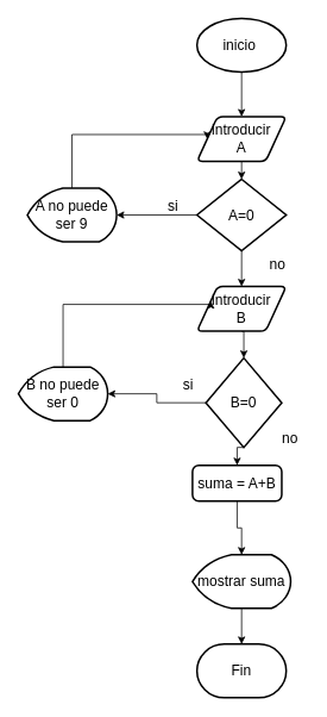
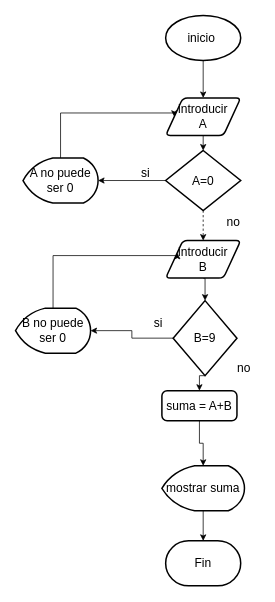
  <mxCell id="0" />
  <mxCell id="1" parent="0" />
  <mxCell id="2" style="edgeStyle=orthogonalEdgeStyle;rounded=0;orthogonalLoop=1;jettySize=auto;html=1;exitX=0.5;exitY=1;exitDx=0;exitDy=0;exitPerimeter=0;entryX=0.5;entryY=0;entryDx=0;entryDy=0;fontSize=16;" edge="1" parent="1" source="3" target="5"><mxGeometry relative="1" as="geometry" /></mxCell>
  <mxCell id="3" value="&lt;font style=&quot;vertical-align: inherit;&quot;&gt;&lt;font style=&quot;vertical-align: inherit; font-size: 16px;&quot;&gt;inicio&amp;nbsp;&lt;/font&gt;&lt;/font&gt;" style="strokeWidth=2;html=1;shape=mxgraph.flowchart.start_1;whiteSpace=wrap;" vertex="1" parent="1"><mxGeometry x="220" y="20" width="100" height="60" as="geometry" /></mxCell>
  <mxCell id="4" style="edgeStyle=orthogonalEdgeStyle;rounded=0;orthogonalLoop=1;jettySize=auto;html=1;exitX=0.5;exitY=1;exitDx=0;exitDy=0;entryX=0.5;entryY=0;entryDx=0;entryDy=0;entryPerimeter=0;fontSize=16;" edge="1" parent="1" source="5" target="15"><mxGeometry relative="1" as="geometry" /></mxCell>
  <mxCell id="5" value="introducir&lt;br&gt;A" style="shape=parallelogram;html=1;strokeWidth=2;perimeter=parallelogramPerimeter;whiteSpace=wrap;rounded=1;arcSize=12;size=0.23;fontSize=16;" vertex="1" parent="1"><mxGeometry x="220" y="130" width="100" height="50" as="geometry" /></mxCell>
  <mxCell id="6" style="edgeStyle=orthogonalEdgeStyle;rounded=0;orthogonalLoop=1;jettySize=auto;html=1;exitX=0.5;exitY=1;exitDx=0;exitDy=0;entryX=0.5;entryY=0;entryDx=0;entryDy=0;entryPerimeter=0;fontSize=16;" edge="1" parent="1" source="7" target="24"><mxGeometry relative="1" as="geometry" /></mxCell>
  <mxCell id="7" value="introducir&lt;br&gt;B" style="shape=parallelogram;html=1;strokeWidth=2;perimeter=parallelogramPerimeter;whiteSpace=wrap;rounded=1;arcSize=12;size=0.23;fontSize=16;" vertex="1" parent="1"><mxGeometry x="220" y="320" width="100" height="50" as="geometry" /></mxCell>
  <mxCell id="8" style="edgeStyle=orthogonalEdgeStyle;rounded=0;orthogonalLoop=1;jettySize=auto;html=1;exitX=0.5;exitY=1;exitDx=0;exitDy=0;entryX=0.5;entryY=0;entryDx=0;entryDy=0;entryPerimeter=0;fontSize=16;" edge="1" parent="1" source="9" target="11"><mxGeometry relative="1" as="geometry" /></mxCell>
  <mxCell id="9" value="suma = A+B" style="rounded=1;whiteSpace=wrap;html=1;absoluteArcSize=1;arcSize=14;strokeWidth=2;fontSize=16;" vertex="1" parent="1"><mxGeometry x="215" y="520" width="100" height="40" as="geometry" /></mxCell>
  <mxCell id="10" style="edgeStyle=orthogonalEdgeStyle;rounded=0;orthogonalLoop=1;jettySize=auto;html=1;exitX=0.5;exitY=1;exitDx=0;exitDy=0;exitPerimeter=0;entryX=0.5;entryY=0;entryDx=0;entryDy=0;entryPerimeter=0;fontSize=16;" edge="1" parent="1" source="11" target="12"><mxGeometry relative="1" as="geometry" /></mxCell>
  <mxCell id="11" value="mostrar suma" style="strokeWidth=2;html=1;shape=mxgraph.flowchart.display;whiteSpace=wrap;fontSize=16;" vertex="1" parent="1"><mxGeometry x="215" y="620" width="110" height="60" as="geometry" /></mxCell>
  <mxCell id="12" value="Fin" style="strokeWidth=2;html=1;shape=mxgraph.flowchart.terminator;whiteSpace=wrap;fontSize=16;" vertex="1" parent="1"><mxGeometry x="220" y="720" width="100" height="60" as="geometry" /></mxCell>
  <mxCell id="13" style="edgeStyle=orthogonalEdgeStyle;rounded=0;orthogonalLoop=1;jettySize=auto;html=1;exitX=0;exitY=0.5;exitDx=0;exitDy=0;exitPerimeter=0;fontSize=16;fontStyle=0" edge="1" parent="1" source="15" target="17"><mxGeometry relative="1" as="geometry" /></mxCell>
- <mxCell id="14" style="edgeStyle=orthogonalEdgeStyle;rounded=0;orthogonalLoop=1;jettySize=auto;html=1;exitX=0.5;exitY=1;exitDx=0;exitDy=0;exitPerimeter=0;entryX=0.5;entryY=0;entryDx=0;entryDy=0;fontSize=16;" edge="1" parent="1" source="15" target="7"><mxGeometry relative="1" as="geometry" /></mxCell>
+ <mxCell id="14" style="edgeStyle=orthogonalEdgeStyle;rounded=0;orthogonalLoop=1;jettySize=auto;html=1;exitX=0.5;exitY=1;exitDx=0;exitDy=0;exitPerimeter=0;entryX=0.5;entryY=0;entryDx=0;entryDy=0;fontSize=16;dashed=1;" edge="1" parent="1" source="15" target="7"><mxGeometry relative="1" as="geometry" /></mxCell>
  <mxCell id="15" value="A=0" style="strokeWidth=2;html=1;shape=mxgraph.flowchart.decision;whiteSpace=wrap;fontSize=16;" vertex="1" parent="1"><mxGeometry x="220" y="200" width="100" height="80" as="geometry" /></mxCell>
  <mxCell id="16" style="edgeStyle=orthogonalEdgeStyle;rounded=0;orthogonalLoop=1;jettySize=auto;html=1;exitX=0.5;exitY=0;exitDx=0;exitDy=0;exitPerimeter=0;entryX=0;entryY=0.5;entryDx=0;entryDy=0;fontSize=16;" edge="1" parent="1" source="17" target="5"><mxGeometry relative="1" as="geometry"><Array as="points"><mxPoint x="80" y="150" /><mxPoint x="232" y="150" /></Array></mxGeometry></mxCell>
- <mxCell id="17" value="A no puede ser 9" style="strokeWidth=2;html=1;shape=mxgraph.flowchart.display;whiteSpace=wrap;fontSize=16;" vertex="1" parent="1"><mxGeometry x="30" y="210" width="100" height="60" as="geometry" /></mxCell>
+ <mxCell id="17" value="A no puede ser 0" style="strokeWidth=2;html=1;shape=mxgraph.flowchart.display;whiteSpace=wrap;fontSize=16;" vertex="1" parent="1"><mxGeometry x="30" y="210" width="100" height="60" as="geometry" /></mxCell>
  <mxCell id="18" style="edgeStyle=orthogonalEdgeStyle;rounded=0;orthogonalLoop=1;jettySize=auto;html=1;entryX=0;entryY=0.25;entryDx=0;entryDy=0;fontSize=16;" edge="1" parent="1" source="19" target="7"><mxGeometry relative="1" as="geometry"><Array as="points"><mxPoint x="70" y="340" /><mxPoint x="236" y="340" /></Array></mxGeometry></mxCell>
  <mxCell id="19" value="B no puede ser 0" style="strokeWidth=2;html=1;shape=mxgraph.flowchart.display;whiteSpace=wrap;fontSize=16;" vertex="1" parent="1"><mxGeometry x="20" y="410" width="100" height="60" as="geometry" /></mxCell>
  <mxCell id="20" value="si&amp;nbsp;&lt;br&gt;" style="text;html=1;align=center;verticalAlign=middle;resizable=0;points=[];autosize=1;strokeColor=none;fillColor=none;fontSize=16;" vertex="1" parent="1"><mxGeometry x="175" y="215" width="40" height="30" as="geometry" /></mxCell>
  <mxCell id="21" value="no" style="text;html=1;align=center;verticalAlign=middle;resizable=0;points=[];autosize=1;strokeColor=none;fillColor=none;fontSize=16;" vertex="1" parent="1"><mxGeometry x="290" y="280" width="40" height="30" as="geometry" /></mxCell>
  <mxCell id="22" style="edgeStyle=orthogonalEdgeStyle;rounded=0;orthogonalLoop=1;jettySize=auto;html=1;fontSize=16;" edge="1" parent="1" source="24" target="19"><mxGeometry relative="1" as="geometry" /></mxCell>
  <mxCell id="23" style="edgeStyle=orthogonalEdgeStyle;rounded=0;orthogonalLoop=1;jettySize=auto;html=1;exitX=0.5;exitY=1;exitDx=0;exitDy=0;exitPerimeter=0;entryX=0.5;entryY=0;entryDx=0;entryDy=0;fontSize=16;" edge="1" parent="1" source="24" target="9"><mxGeometry relative="1" as="geometry" /></mxCell>
- <mxCell id="24" value="B=0" style="strokeWidth=2;html=1;shape=mxgraph.flowchart.decision;whiteSpace=wrap;fontSize=16;" vertex="1" parent="1"><mxGeometry x="230" y="400" width="85" height="100" as="geometry" /></mxCell>
+ <mxCell id="24" value="B=9" style="strokeWidth=2;html=1;shape=mxgraph.flowchart.decision;whiteSpace=wrap;fontSize=16;" vertex="1" parent="1"><mxGeometry x="230" y="400" width="85" height="100" as="geometry" /></mxCell>
  <mxCell id="25" value="no" style="text;html=1;align=center;verticalAlign=middle;resizable=0;points=[];autosize=1;strokeColor=none;fillColor=none;fontSize=16;" vertex="1" parent="1"><mxGeometry x="304" y="475" width="40" height="30" as="geometry" /></mxCell>
  <mxCell id="26" value="si" style="text;html=1;align=center;verticalAlign=middle;resizable=0;points=[];autosize=1;strokeColor=none;fillColor=none;fontSize=16;" vertex="1" parent="1"><mxGeometry x="190" y="415" width="40" height="30" as="geometry" /></mxCell>
